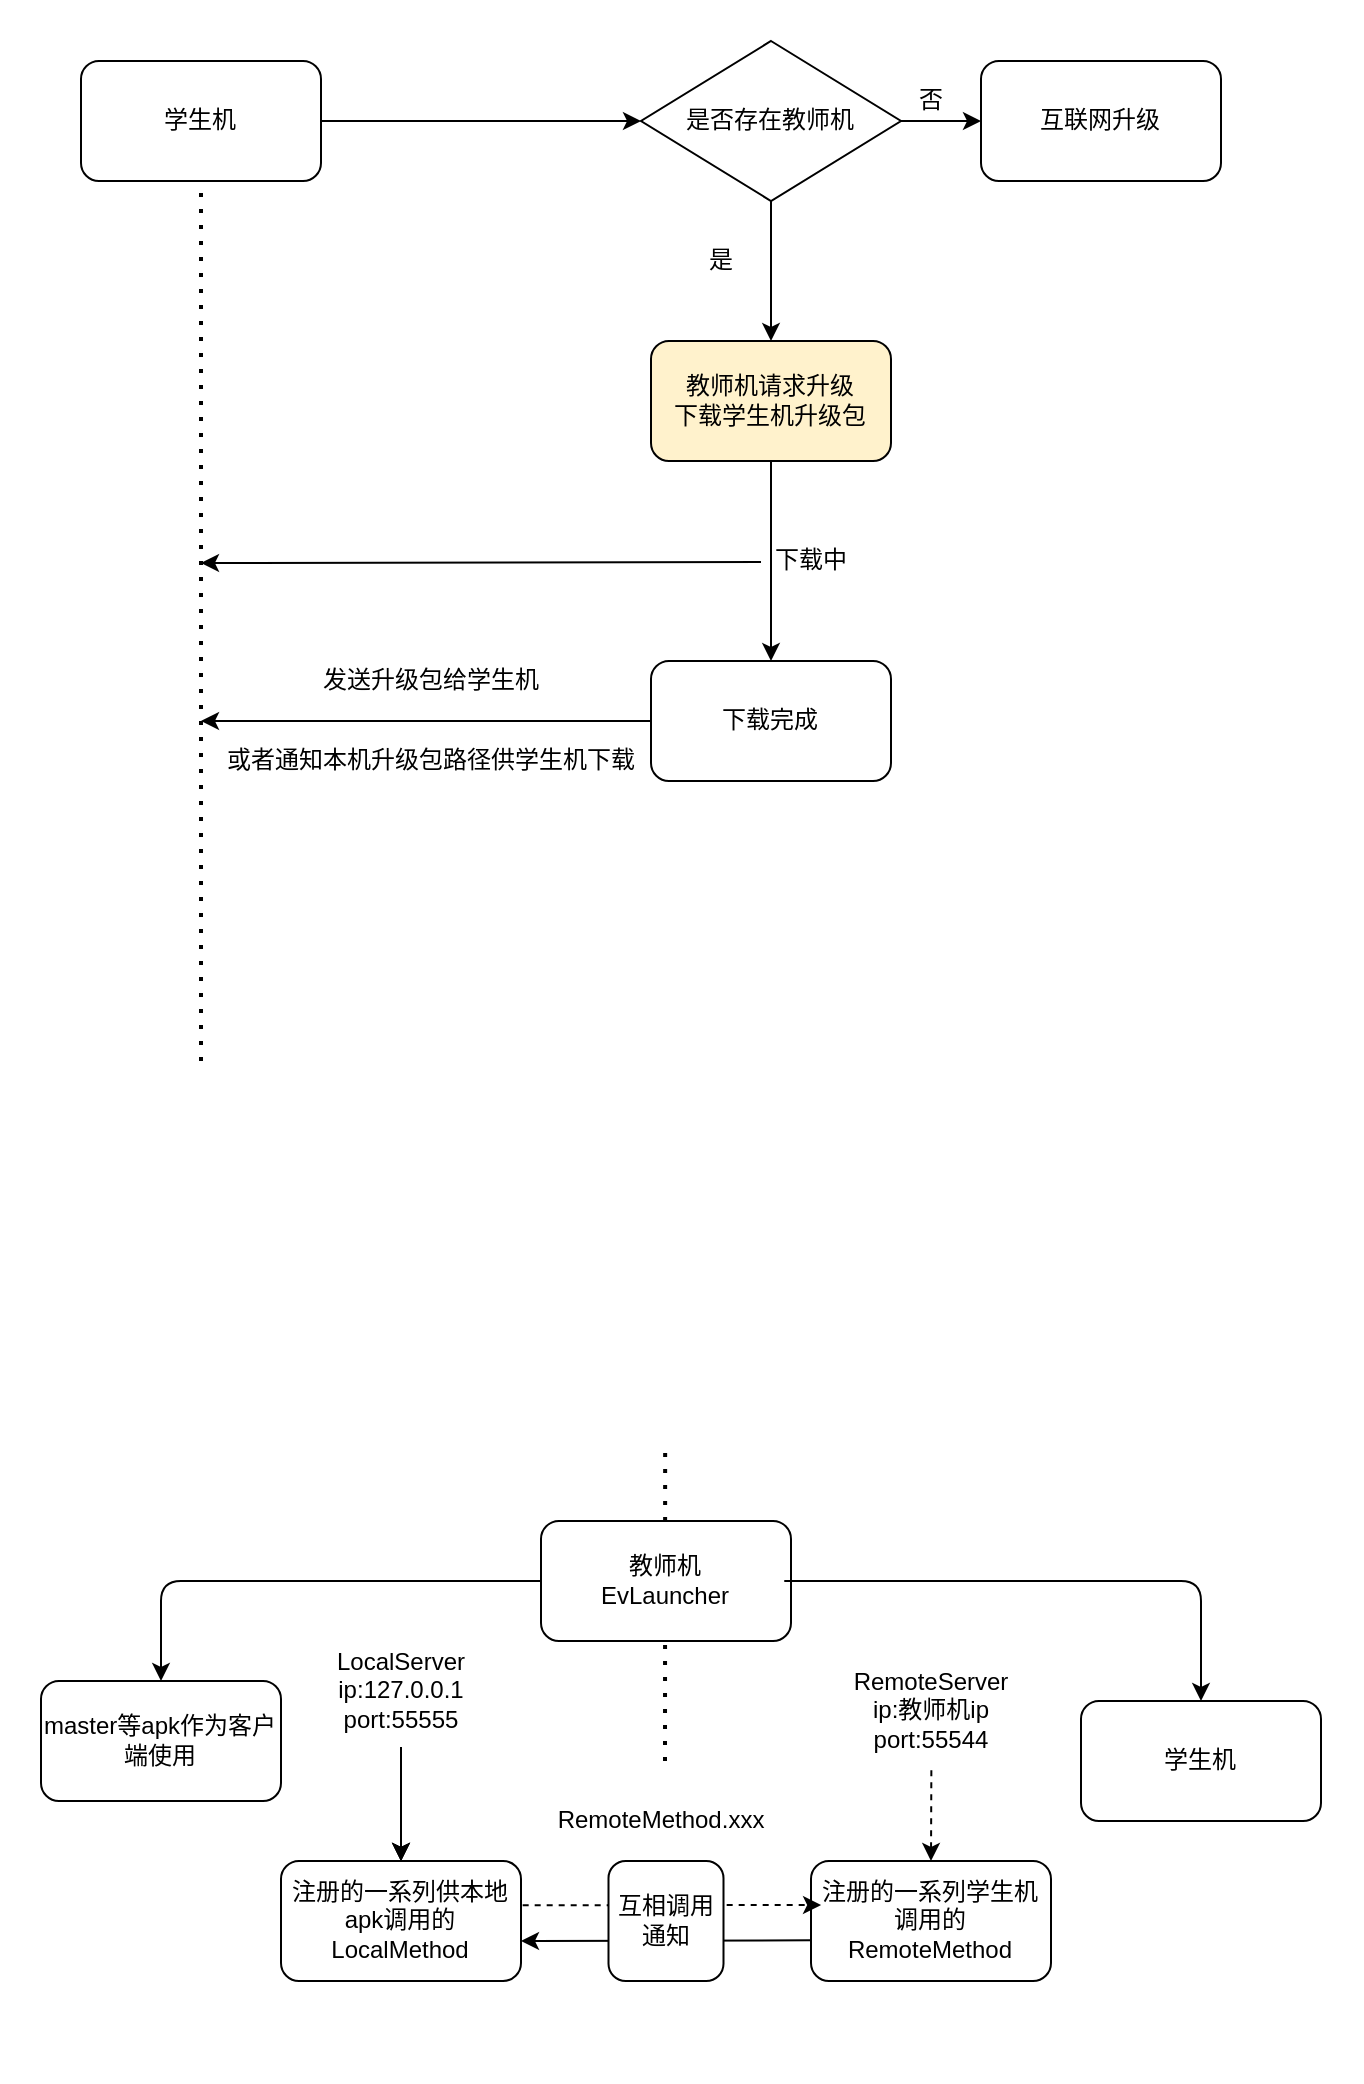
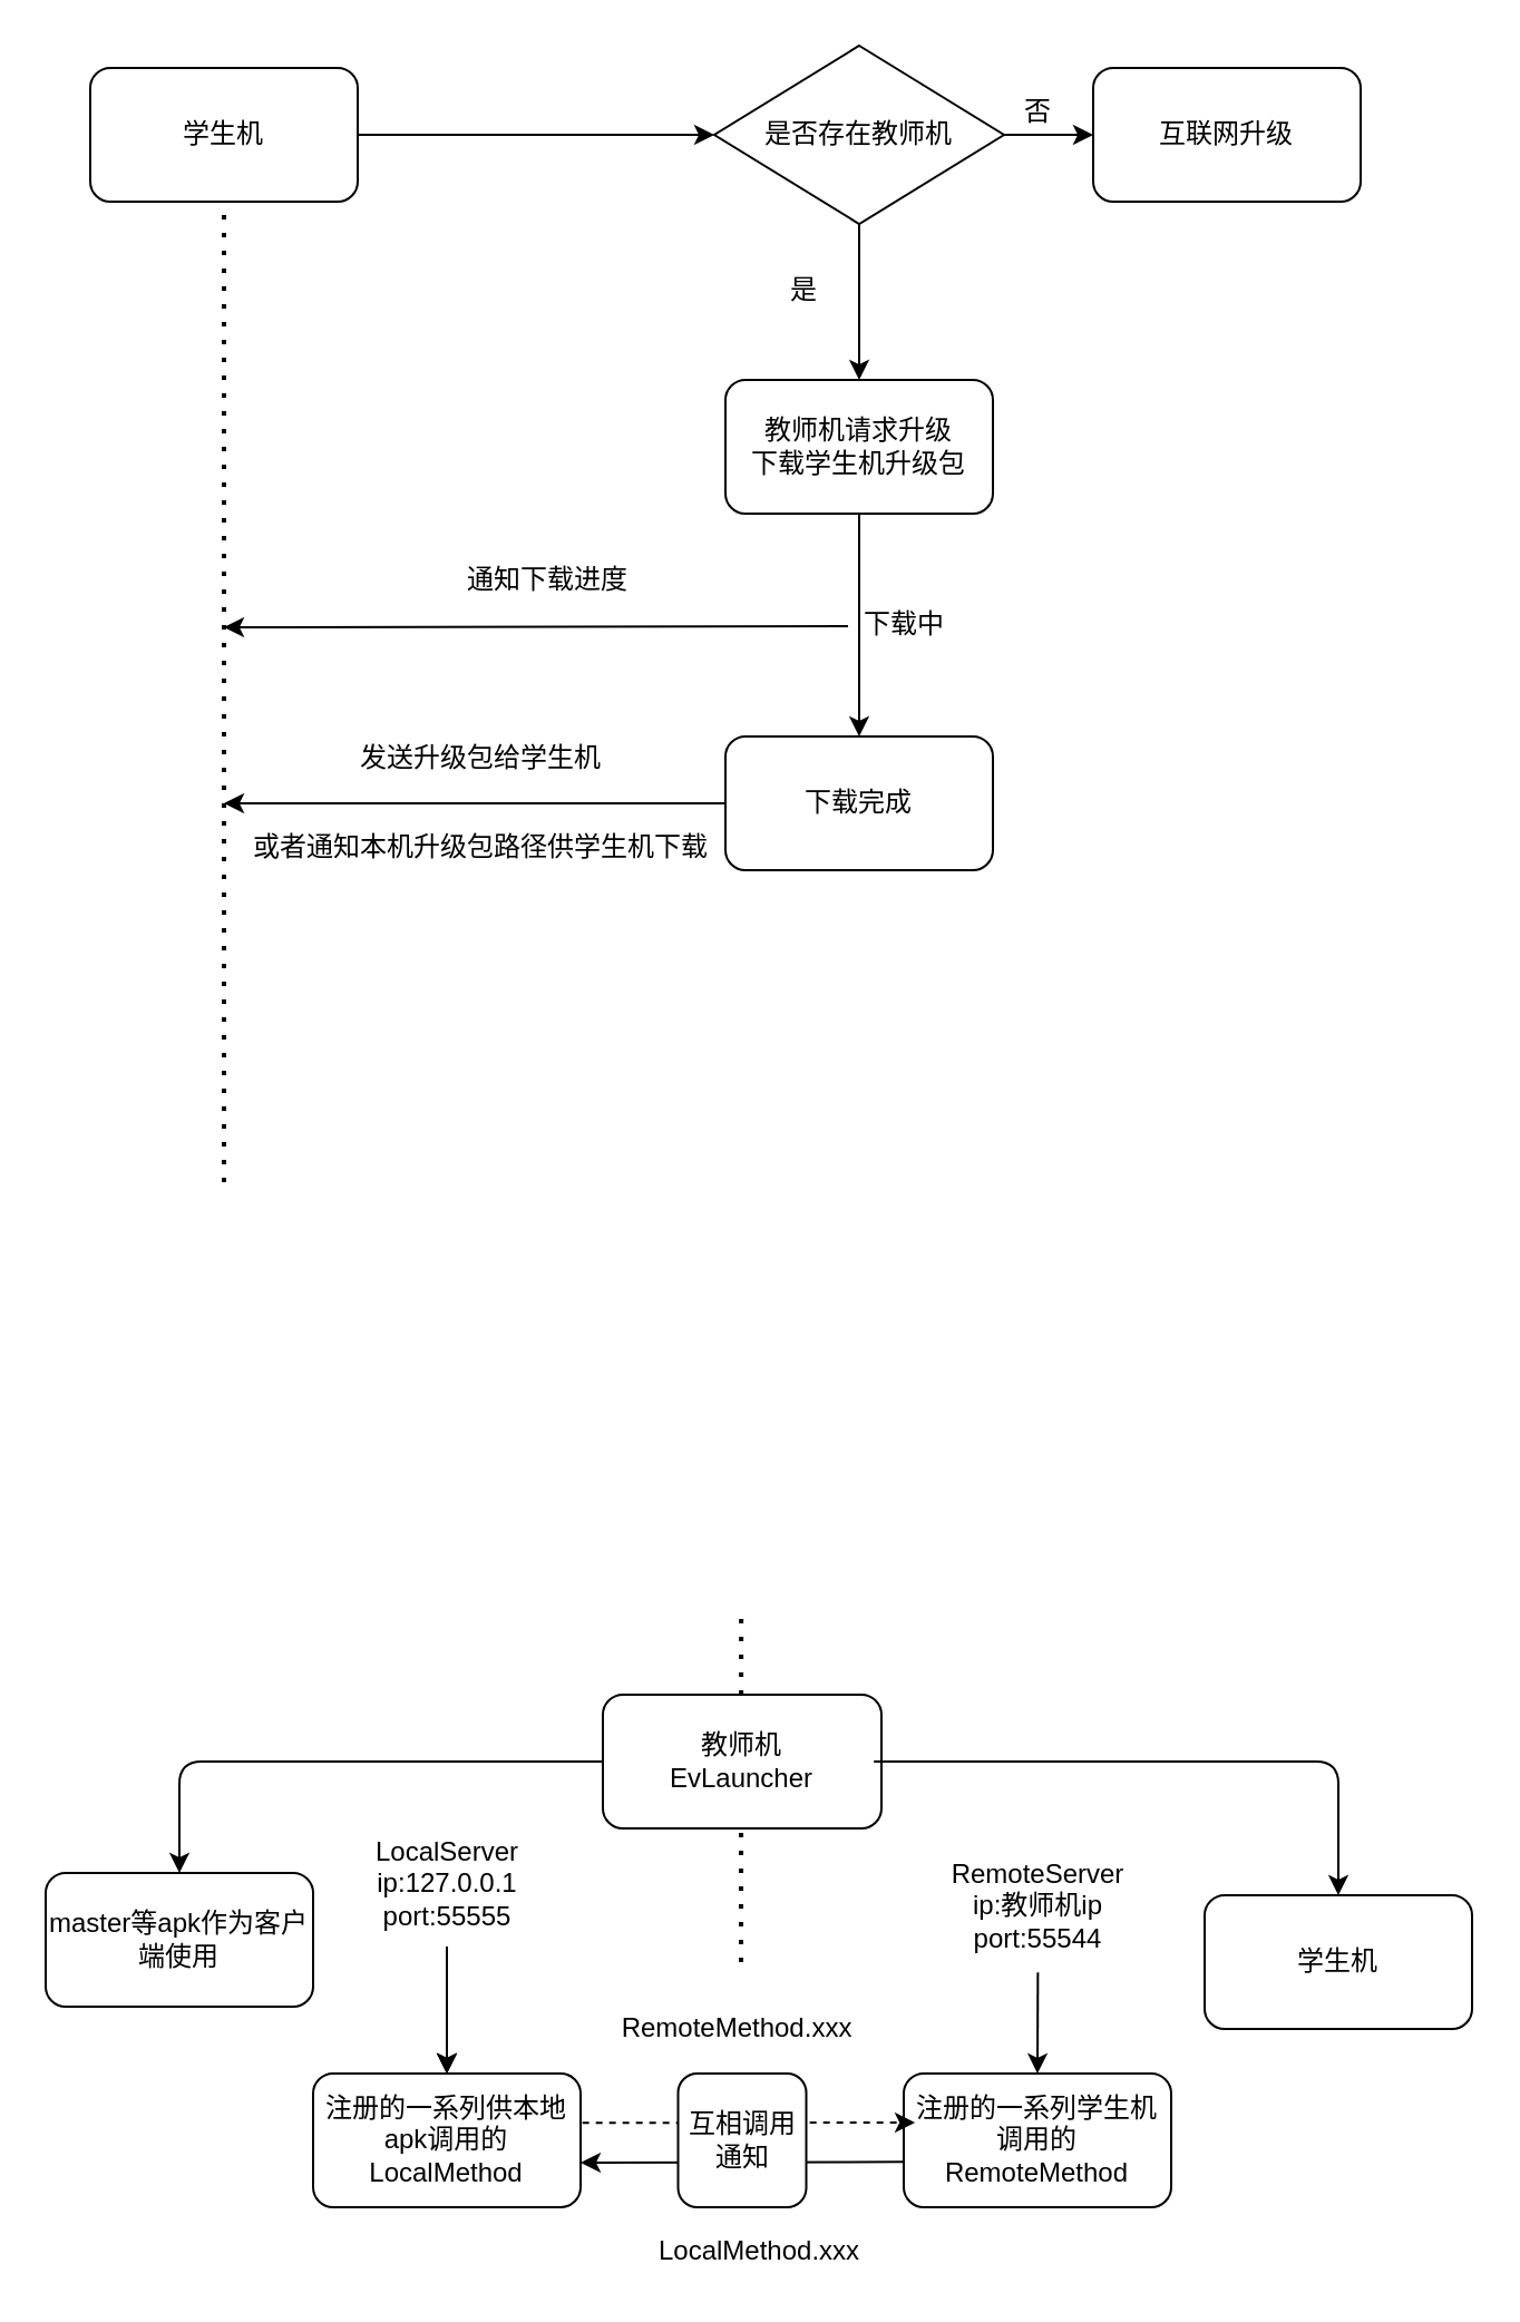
  <mxCell id="0" />
  <mxCell id="1" parent="0" />
  <mxCell id="2" value="" style="endArrow=none;dashed=1;html=1;dashPattern=1 3;strokeWidth=2;" edge="1" parent="1"><mxGeometry width="50" height="50" relative="1" as="geometry"><mxPoint x="332" y="880" as="sourcePoint" /><mxPoint x="332.08" y="720" as="targetPoint" /></mxGeometry></mxCell>
  <mxCell id="3" value="学生机" style="rounded=1;whiteSpace=wrap;html=1;" vertex="1" parent="1"><mxGeometry x="40" y="30" width="120" height="60" as="geometry" /></mxCell>
  <mxCell id="4" value="是否存在教师机" style="rhombus;whiteSpace=wrap;html=1;" vertex="1" parent="1"><mxGeometry x="320" y="20" width="130" height="80" as="geometry" /></mxCell>
  <mxCell id="5" value="" style="endArrow=classic;html=1;exitX=1;exitY=0.5;exitDx=0;exitDy=0;" edge="1" parent="1" source="3" target="4"><mxGeometry width="50" height="50" relative="1" as="geometry"><mxPoint x="400" y="340" as="sourcePoint" /><mxPoint x="450" y="290" as="targetPoint" /></mxGeometry></mxCell>
  <mxCell id="6" value="" style="endArrow=classic;html=1;exitX=1;exitY=0.5;exitDx=0;exitDy=0;" edge="1" parent="1" source="4"><mxGeometry width="50" height="50" relative="1" as="geometry"><mxPoint x="400" y="330" as="sourcePoint" /><mxPoint x="490" y="60" as="targetPoint" /></mxGeometry></mxCell>
  <mxCell id="7" value="否" style="text;html=1;align=center;verticalAlign=middle;resizable=0;points=[];autosize=1;" vertex="1" parent="1"><mxGeometry x="450" y="40" width="30" height="20" as="geometry" /></mxCell>
  <mxCell id="8" value="" style="endArrow=classic;html=1;exitX=0.5;exitY=1;exitDx=0;exitDy=0;" edge="1" parent="1" source="4"><mxGeometry width="50" height="50" relative="1" as="geometry"><mxPoint x="450" y="330" as="sourcePoint" /><mxPoint x="385" y="170" as="targetPoint" /></mxGeometry></mxCell>
  <mxCell id="9" value="是" style="text;html=1;align=center;verticalAlign=middle;resizable=0;points=[];autosize=1;" vertex="1" parent="1"><mxGeometry x="345" y="120" width="30" height="20" as="geometry" /></mxCell>
  <mxCell id="10" value="互联网升级" style="rounded=1;whiteSpace=wrap;html=1;" vertex="1" parent="1"><mxGeometry x="490" y="30" width="120" height="60" as="geometry" /></mxCell>
- <mxCell id="11" value="教师机请求升级&lt;br&gt;下载学生机升级包" style="rounded=1;whiteSpace=wrap;html=1;fillColor=#fff2cc;" vertex="1" parent="1"><mxGeometry x="325" y="170" width="120" height="60" as="geometry" /></mxCell>
+ <mxCell id="11" value="教师机请求升级&lt;br&gt;下载学生机升级包" style="rounded=1;whiteSpace=wrap;html=1;" vertex="1" parent="1"><mxGeometry x="325" y="170" width="120" height="60" as="geometry" /></mxCell>
  <mxCell id="12" value="" style="endArrow=classic;html=1;exitX=0;exitY=0.525;exitDx=0;exitDy=0;exitPerimeter=0;" edge="1" parent="1" source="16"><mxGeometry width="50" height="50" relative="1" as="geometry"><mxPoint x="380" y="281" as="sourcePoint" /><mxPoint x="100" y="281" as="targetPoint" /><Array as="points" /></mxGeometry></mxCell>
  <mxCell id="13" value="" style="endArrow=none;dashed=1;html=1;dashPattern=1 3;strokeWidth=2;entryX=0.5;entryY=1;entryDx=0;entryDy=0;" edge="1" parent="1" target="3"><mxGeometry width="50" height="50" relative="1" as="geometry"><mxPoint x="100" y="530" as="sourcePoint" /><mxPoint x="450" y="280" as="targetPoint" /></mxGeometry></mxCell>
+ <mxCell id="14" value="通知下载进度" style="text;html=1;align=center;verticalAlign=middle;resizable=0;points=[];autosize=1;" vertex="1" parent="1"><mxGeometry x="200" y="250" width="90" height="20" as="geometry" /></mxCell>
  <mxCell id="15" value="" style="endArrow=classic;html=1;exitX=0.5;exitY=1;exitDx=0;exitDy=0;entryX=0.5;entryY=0;entryDx=0;entryDy=0;" edge="1" parent="1" source="11" target="17"><mxGeometry width="50" height="50" relative="1" as="geometry"><mxPoint x="450" y="330" as="sourcePoint" /><mxPoint x="385" y="320" as="targetPoint" /></mxGeometry></mxCell>
  <mxCell id="16" value="下载中" style="text;html=1;align=center;verticalAlign=middle;resizable=0;points=[];autosize=1;" vertex="1" parent="1"><mxGeometry x="380" y="270" width="50" height="20" as="geometry" /></mxCell>
  <mxCell id="17" value="下载完成" style="rounded=1;whiteSpace=wrap;html=1;" vertex="1" parent="1"><mxGeometry x="325" y="330" width="120" height="60" as="geometry" /></mxCell>
  <mxCell id="18" value="" style="endArrow=classic;html=1;exitX=0;exitY=0.5;exitDx=0;exitDy=0;" edge="1" parent="1" source="17"><mxGeometry width="50" height="50" relative="1" as="geometry"><mxPoint x="400" y="330" as="sourcePoint" /><mxPoint x="100" y="360" as="targetPoint" /></mxGeometry></mxCell>
  <mxCell id="19" value="发送升级包给学生机" style="text;html=1;align=center;verticalAlign=middle;resizable=0;points=[];autosize=1;" vertex="1" parent="1"><mxGeometry x="155" y="330" width="120" height="20" as="geometry" /></mxCell>
  <mxCell id="20" value="或者通知本机升级包路径供学生机下载" style="text;html=1;align=center;verticalAlign=middle;resizable=0;points=[];autosize=1;editable=1;resizeWidth=1;" vertex="1" parent="1"><mxGeometry x="105" y="370" width="220" height="20" as="geometry" /></mxCell>
  <mxCell id="21" value="教师机&lt;br&gt;EvLauncher" style="rounded=1;whiteSpace=wrap;html=1;" vertex="1" parent="1"><mxGeometry x="270" y="760" width="125" height="60" as="geometry" /></mxCell>
  <mxCell id="22" value="LocalServer&lt;br&gt;ip:127.0.0.1&lt;br&gt;port:55555" style="text;html=1;align=center;verticalAlign=middle;resizable=0;points=[];autosize=1;" vertex="1" parent="1"><mxGeometry x="160" y="820" width="80" height="50" as="geometry" /></mxCell>
  <mxCell id="23" value="RemoteServer&lt;br&gt;ip:教师机ip&lt;br&gt;port:55544" style="text;html=1;align=center;verticalAlign=middle;resizable=0;points=[];autosize=1;" vertex="1" parent="1"><mxGeometry x="420" y="830" width="90" height="50" as="geometry" /></mxCell>
  <mxCell id="24" value="" style="endArrow=classic;html=1;exitX=0;exitY=0.5;exitDx=0;exitDy=0;entryX=0.5;entryY=0;entryDx=0;entryDy=0;" edge="1" parent="1" source="21" target="25"><mxGeometry width="50" height="50" relative="1" as="geometry"><mxPoint x="350" y="930" as="sourcePoint" /><mxPoint x="130" y="840" as="targetPoint" /><Array as="points"><mxPoint x="80" y="790" /></Array></mxGeometry></mxCell>
  <mxCell id="25" value="master等apk作为客户端使用" style="rounded=1;whiteSpace=wrap;html=1;" vertex="1" parent="1"><mxGeometry x="20" y="840" width="120" height="60" as="geometry" /></mxCell>
  <mxCell id="26" value="学生机" style="rounded=1;whiteSpace=wrap;html=1;" vertex="1" parent="1"><mxGeometry x="540" y="850" width="120" height="60" as="geometry" /></mxCell>
  <mxCell id="27" value="" style="endArrow=classic;html=1;exitX=1;exitY=0.5;exitDx=0;exitDy=0;entryX=0.5;entryY=0;entryDx=0;entryDy=0;" edge="1" parent="1" source="21" target="26"><mxGeometry width="50" height="50" relative="1" as="geometry"><mxPoint x="350" y="890" as="sourcePoint" /><mxPoint x="400" y="840" as="targetPoint" /><Array as="points"><mxPoint x="390" y="790" /><mxPoint x="600" y="790" /></Array></mxGeometry></mxCell>
  <mxCell id="28" value="注册的一系列供本地apk调用的LocalMethod" style="rounded=1;whiteSpace=wrap;html=1;" vertex="1" parent="1"><mxGeometry x="140" y="930" width="120" height="60" as="geometry" /></mxCell>
  <mxCell id="29" value="" style="endArrow=classic;html=1;exitX=0.5;exitY=1.06;exitDx=0;exitDy=0;exitPerimeter=0;entryX=0.5;entryY=0;entryDx=0;entryDy=0;" edge="1" parent="1" source="22" target="28"><mxGeometry width="50" height="50" relative="1" as="geometry"><mxPoint x="350" y="890" as="sourcePoint" /><mxPoint x="400" y="840" as="targetPoint" /></mxGeometry></mxCell>
  <mxCell id="30" value="注册的一系列学生机调用的RemoteMethod" style="rounded=1;whiteSpace=wrap;html=1;" vertex="1" parent="1"><mxGeometry x="405" y="930" width="120" height="60" as="geometry" /></mxCell>
  <mxCell id="31" value="" style="endArrow=classic;html=1;exitX=0.5;exitY=1.06;exitDx=0;exitDy=0;exitPerimeter=0;entryX=0.5;entryY=0;entryDx=0;entryDy=0;" edge="1" parent="1" source="22" target="28"><mxGeometry width="50" height="50" relative="1" as="geometry"><mxPoint x="200" y="873" as="sourcePoint" /><mxPoint x="200" y="930" as="targetPoint" /><Array as="points"><mxPoint x="200" y="900" /></Array></mxGeometry></mxCell>
  <mxCell id="32" value="" style="endArrow=classic;html=1;exitX=0.5;exitY=1.06;exitDx=0;exitDy=0;exitPerimeter=0;entryX=0.5;entryY=0;entryDx=0;entryDy=0;" edge="1" parent="1" source="22" target="28"><mxGeometry width="50" height="50" relative="1" as="geometry"><mxPoint x="200" y="873" as="sourcePoint" /><mxPoint x="200" y="930" as="targetPoint" /><Array as="points" /></mxGeometry></mxCell>
- <mxCell id="33" value="" style="endArrow=classic;html=1;exitX=0.502;exitY=1.093;exitDx=0;exitDy=0;exitPerimeter=0;entryX=0.5;entryY=0;entryDx=0;entryDy=0;dashed=1;" edge="1" parent="1" source="23" target="30"><mxGeometry width="50" height="50" relative="1" as="geometry"><mxPoint x="350" y="870" as="sourcePoint" /><mxPoint x="400" y="820" as="targetPoint" /></mxGeometry></mxCell>
+ <mxCell id="33" value="" style="endArrow=classic;html=1;exitX=0.502;exitY=1.093;exitDx=0;exitDy=0;exitPerimeter=0;entryX=0.5;entryY=0;entryDx=0;entryDy=0;" edge="1" parent="1" source="23" target="30"><mxGeometry width="50" height="50" relative="1" as="geometry"><mxPoint x="350" y="870" as="sourcePoint" /><mxPoint x="400" y="820" as="targetPoint" /></mxGeometry></mxCell>
  <mxCell id="34" value="" style="endArrow=classic;html=1;exitX=1.007;exitY=0.369;exitDx=0;exitDy=0;exitPerimeter=0;entryX=0.042;entryY=0.367;entryDx=0;entryDy=0;entryPerimeter=0;dashed=1;" edge="1" parent="1" source="28" target="30"><mxGeometry width="50" height="50" relative="1" as="geometry"><mxPoint x="350" y="950" as="sourcePoint" /><mxPoint x="400" y="952" as="targetPoint" /></mxGeometry></mxCell>
  <mxCell id="35" value="" style="endArrow=classic;html=1;exitX=0;exitY=0.661;exitDx=0;exitDy=0;exitPerimeter=0;" edge="1" parent="1" source="30"><mxGeometry width="50" height="50" relative="1" as="geometry"><mxPoint x="350" y="950" as="sourcePoint" /><mxPoint x="260" y="970" as="targetPoint" /></mxGeometry></mxCell>
  <mxCell id="36" value="RemoteMethod.xxx" style="text;html=1;align=center;verticalAlign=middle;resizable=0;points=[];autosize=1;" vertex="1" parent="1"><mxGeometry x="270" y="900" width="120" height="20" as="geometry" /></mxCell>
+ <mxCell id="37" value="LocalMethod.xxx" style="text;html=1;align=center;verticalAlign=middle;resizable=0;points=[];autosize=1;" vertex="1" parent="1"><mxGeometry x="285" y="1000" width="110" height="20" as="geometry" /></mxCell>
  <mxCell id="38" value="互相调用通知" style="rounded=1;whiteSpace=wrap;html=1;" vertex="1" parent="1"><mxGeometry x="303.75" y="930" width="57.5" height="60" as="geometry" /></mxCell>
